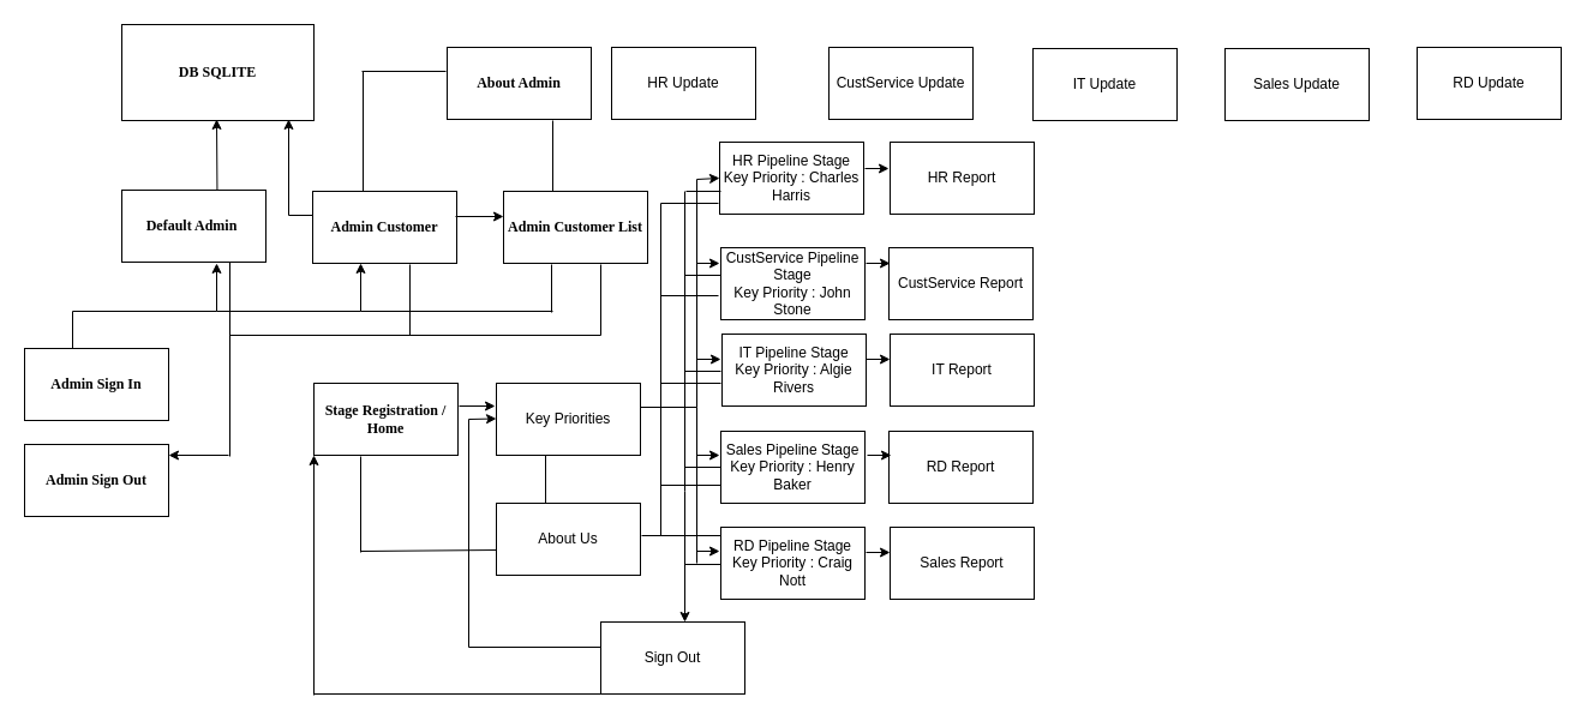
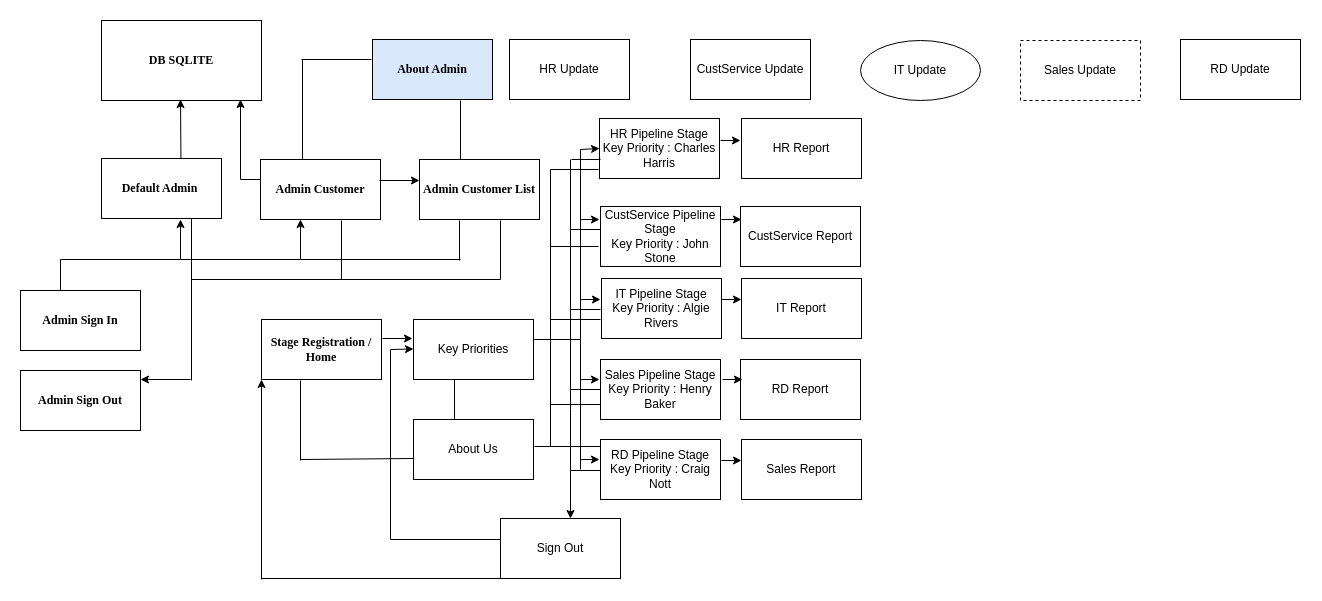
  <mxCell id="0" />
  <mxCell id="1" parent="0" />
  <mxCell id="2" value="DB SQLITE" style="rounded=0;whiteSpace=wrap;html=1;fontFamily=Times New Roman;fontStyle=1" vertex="1" parent="1"><mxGeometry x="101" y="20" width="160" height="80" as="geometry" /></mxCell>
  <mxCell id="3" value="Default Admin&amp;nbsp;" style="rounded=0;whiteSpace=wrap;html=1;fontFamily=Times New Roman;fontStyle=1" vertex="1" parent="1"><mxGeometry x="101" y="158" width="120" height="60" as="geometry" /></mxCell>
  <mxCell id="4" value="Admin Customer" style="rounded=0;whiteSpace=wrap;html=1;fontFamily=Times New Roman;fontStyle=1" vertex="1" parent="1"><mxGeometry x="260" y="159" width="120" height="60" as="geometry" /></mxCell>
- <mxCell id="5" value="About Admin" style="rounded=0;whiteSpace=wrap;html=1;fontFamily=Times New Roman;fontStyle=1" vertex="1" parent="1"><mxGeometry x="372" y="39" width="120" height="60" as="geometry" /></mxCell>
+ <mxCell id="5" value="About Admin" style="rounded=0;whiteSpace=wrap;html=1;fontFamily=Times New Roman;fontStyle=1;fillColor=#dae8fc;" vertex="1" parent="1"><mxGeometry x="372" y="39" width="120" height="60" as="geometry" /></mxCell>
  <mxCell id="6" value="Admin Customer List" style="rounded=0;whiteSpace=wrap;html=1;fontFamily=Times New Roman;fontStyle=1" vertex="1" parent="1"><mxGeometry x="419" y="159" width="120" height="60" as="geometry" /></mxCell>
  <mxCell id="7" value="" style="endArrow=none;html=1;rounded=0;fontFamily=Times New Roman;fontStyle=1" edge="1" parent="1"><mxGeometry width="50" height="50" relative="1" as="geometry"><mxPoint x="302" y="159" as="sourcePoint" /><mxPoint x="302" y="59" as="targetPoint" /></mxGeometry></mxCell>
  <mxCell id="8" value="" style="endArrow=none;html=1;rounded=0;fontFamily=Times New Roman;fontStyle=1" edge="1" parent="1"><mxGeometry width="50" height="50" relative="1" as="geometry"><mxPoint x="301" y="59" as="sourcePoint" /><mxPoint x="371" y="59" as="targetPoint" /></mxGeometry></mxCell>
  <mxCell id="9" value="" style="endArrow=none;html=1;rounded=0;exitX=0;exitY=0;exitDx=0;exitDy=0;fontFamily=Times New Roman;fontStyle=1" edge="1" parent="1"><mxGeometry width="50" height="50" relative="1" as="geometry"><mxPoint x="460" y="159" as="sourcePoint" /><mxPoint x="460" y="100" as="targetPoint" /></mxGeometry></mxCell>
  <mxCell id="10" value="" style="endArrow=classic;html=1;rounded=0;fontFamily=Times New Roman;fontStyle=1" edge="1" parent="1"><mxGeometry width="50" height="50" relative="1" as="geometry"><mxPoint x="379" y="180" as="sourcePoint" /><mxPoint x="419" y="180" as="targetPoint" /></mxGeometry></mxCell>
  <mxCell id="11" value="" style="endArrow=classic;html=1;rounded=0;exitX=0.662;exitY=-0.007;exitDx=0;exitDy=0;exitPerimeter=0;fontFamily=Times New Roman;fontStyle=1" edge="1" parent="1" source="3"><mxGeometry width="50" height="50" relative="1" as="geometry"><mxPoint x="130" y="149" as="sourcePoint" /><mxPoint x="180" y="99" as="targetPoint" /></mxGeometry></mxCell>
  <mxCell id="12" value="" style="endArrow=none;html=1;rounded=0;fontFamily=Times New Roman;fontStyle=1" edge="1" parent="1"><mxGeometry width="50" height="50" relative="1" as="geometry"><mxPoint x="240" y="179" as="sourcePoint" /><mxPoint x="260" y="179" as="targetPoint" /></mxGeometry></mxCell>
  <mxCell id="13" value="" style="endArrow=classic;html=1;rounded=0;fontFamily=Times New Roman;fontStyle=1" edge="1" parent="1"><mxGeometry width="50" height="50" relative="1" as="geometry"><mxPoint x="240" y="179" as="sourcePoint" /><mxPoint x="240" y="99" as="targetPoint" /></mxGeometry></mxCell>
  <mxCell id="14" value="Admin Sign In" style="rounded=0;whiteSpace=wrap;html=1;fontFamily=Times New Roman;fontStyle=1" vertex="1" parent="1"><mxGeometry x="20" y="290" width="120" height="60" as="geometry" /></mxCell>
  <mxCell id="15" value="Admin Sign Out" style="rounded=0;whiteSpace=wrap;html=1;fontFamily=Times New Roman;fontStyle=1" vertex="1" parent="1"><mxGeometry x="20" y="370" width="120" height="60" as="geometry" /></mxCell>
  <mxCell id="16" value="" style="endArrow=none;html=1;rounded=0;fontFamily=Times New Roman;fontStyle=1" edge="1" parent="1"><mxGeometry width="50" height="50" relative="1" as="geometry"><mxPoint x="60" y="290" as="sourcePoint" /><mxPoint x="60" y="259" as="targetPoint" /></mxGeometry></mxCell>
  <mxCell id="17" value="" style="endArrow=none;html=1;rounded=0;fontFamily=Times New Roman;fontStyle=1" edge="1" parent="1"><mxGeometry width="50" height="50" relative="1" as="geometry"><mxPoint x="60" y="259" as="sourcePoint" /><mxPoint x="180" y="259" as="targetPoint" /></mxGeometry></mxCell>
  <mxCell id="18" value="" style="endArrow=classic;html=1;rounded=0;fontFamily=Times New Roman;fontStyle=1" edge="1" parent="1"><mxGeometry width="50" height="50" relative="1" as="geometry"><mxPoint x="180" y="259" as="sourcePoint" /><mxPoint x="180" y="219" as="targetPoint" /></mxGeometry></mxCell>
  <mxCell id="19" value="" style="endArrow=none;html=1;rounded=0;fontFamily=Times New Roman;fontStyle=1" edge="1" parent="1"><mxGeometry width="50" height="50" relative="1" as="geometry"><mxPoint x="180" y="259" as="sourcePoint" /><mxPoint x="300" y="259" as="targetPoint" /></mxGeometry></mxCell>
  <mxCell id="20" value="" style="endArrow=none;html=1;rounded=0;fontFamily=Times New Roman;fontStyle=1" edge="1" parent="1"><mxGeometry width="50" height="50" relative="1" as="geometry"><mxPoint x="300" y="259" as="sourcePoint" /><mxPoint x="460" y="259" as="targetPoint" /></mxGeometry></mxCell>
  <mxCell id="21" value="" style="endArrow=none;html=1;rounded=0;fontFamily=Times New Roman;fontStyle=1" edge="1" parent="1"><mxGeometry width="50" height="50" relative="1" as="geometry"><mxPoint x="459" y="260" as="sourcePoint" /><mxPoint x="459" y="220" as="targetPoint" /></mxGeometry></mxCell>
  <mxCell id="22" value="" style="endArrow=none;html=1;rounded=0;entryX=0.75;entryY=1;entryDx=0;entryDy=0;fontFamily=Times New Roman;fontStyle=1" edge="1" parent="1" target="3"><mxGeometry width="50" height="50" relative="1" as="geometry"><mxPoint x="191" y="380" as="sourcePoint" /><mxPoint x="198" y="290" as="targetPoint" /></mxGeometry></mxCell>
  <mxCell id="23" value="" style="endArrow=classic;html=1;rounded=0;fontFamily=Times New Roman;fontStyle=1" edge="1" parent="1"><mxGeometry width="50" height="50" relative="1" as="geometry"><mxPoint x="190" y="379" as="sourcePoint" /><mxPoint x="140" y="379" as="targetPoint" /></mxGeometry></mxCell>
  <mxCell id="24" value="" style="endArrow=classic;html=1;rounded=0;fontFamily=Times New Roman;fontStyle=1" edge="1" parent="1"><mxGeometry width="50" height="50" relative="1" as="geometry"><mxPoint x="300" y="259" as="sourcePoint" /><mxPoint x="300" y="219" as="targetPoint" /></mxGeometry></mxCell>
  <mxCell id="25" value="" style="endArrow=none;html=1;rounded=0;fontFamily=Times New Roman;fontStyle=1" edge="1" parent="1"><mxGeometry width="50" height="50" relative="1" as="geometry"><mxPoint x="341" y="279" as="sourcePoint" /><mxPoint x="341" y="220" as="targetPoint" /></mxGeometry></mxCell>
  <mxCell id="26" value="" style="endArrow=none;html=1;rounded=0;fontFamily=Times New Roman;fontStyle=1" edge="1" parent="1"><mxGeometry width="50" height="50" relative="1" as="geometry"><mxPoint x="191" y="279" as="sourcePoint" /><mxPoint x="341" y="279" as="targetPoint" /></mxGeometry></mxCell>
  <mxCell id="27" value="" style="endArrow=none;html=1;rounded=0;fontFamily=Times New Roman;fontStyle=1" edge="1" parent="1"><mxGeometry width="50" height="50" relative="1" as="geometry"><mxPoint x="500" y="279" as="sourcePoint" /><mxPoint x="500" y="220" as="targetPoint" /></mxGeometry></mxCell>
  <mxCell id="28" value="" style="endArrow=none;html=1;rounded=0;fontFamily=Times New Roman;fontStyle=1" edge="1" parent="1"><mxGeometry width="50" height="50" relative="1" as="geometry"><mxPoint x="340" y="279" as="sourcePoint" /><mxPoint x="500" y="279" as="targetPoint" /></mxGeometry></mxCell>
  <mxCell id="29" value="Stage Registration / Home" style="rounded=0;whiteSpace=wrap;html=1;fontFamily=Times New Roman;fontStyle=1" vertex="1" parent="1"><mxGeometry x="261" y="319" width="120" height="60" as="geometry" /></mxCell>
  <mxCell id="30" value="Sign Out" style="rounded=0;whiteSpace=wrap;html=1;" vertex="1" parent="1"><mxGeometry x="500" y="518" width="120" height="60" as="geometry" /></mxCell>
  <mxCell id="31" value="" style="endArrow=none;html=1;rounded=0;entryX=0;entryY=1;entryDx=0;entryDy=0;" edge="1" parent="1"><mxGeometry width="50" height="50" relative="1" as="geometry"><mxPoint x="261" y="578" as="sourcePoint" /><mxPoint x="501" y="578" as="targetPoint" /></mxGeometry></mxCell>
  <mxCell id="32" value="" style="endArrow=classic;html=1;rounded=0;" edge="1" parent="1"><mxGeometry width="50" height="50" relative="1" as="geometry"><mxPoint x="261" y="579" as="sourcePoint" /><mxPoint x="261" y="379" as="targetPoint" /></mxGeometry></mxCell>
  <mxCell id="33" value="Key Priorities" style="rounded=0;whiteSpace=wrap;html=1;" vertex="1" parent="1"><mxGeometry x="413" y="319" width="120" height="60" as="geometry" /></mxCell>
  <mxCell id="34" value="About Us" style="rounded=0;whiteSpace=wrap;html=1;" vertex="1" parent="1"><mxGeometry x="413" y="419" width="120" height="60" as="geometry" /></mxCell>
  <mxCell id="35" value="" style="endArrow=none;html=1;rounded=0;exitX=0.342;exitY=0;exitDx=0;exitDy=0;exitPerimeter=0;" edge="1" parent="1" source="34"><mxGeometry width="50" height="50" relative="1" as="geometry"><mxPoint x="404" y="429" as="sourcePoint" /><mxPoint x="454" y="379" as="targetPoint" /></mxGeometry></mxCell>
  <mxCell id="36" value="" style="endArrow=classic;html=1;rounded=0;" edge="1" parent="1"><mxGeometry width="50" height="50" relative="1" as="geometry"><mxPoint x="382" y="338" as="sourcePoint" /><mxPoint x="412" y="338" as="targetPoint" /></mxGeometry></mxCell>
  <mxCell id="37" value="" style="endArrow=none;html=1;rounded=0;" edge="1" parent="1"><mxGeometry width="50" height="50" relative="1" as="geometry"><mxPoint x="300" y="459" as="sourcePoint" /><mxPoint x="413" y="458" as="targetPoint" /></mxGeometry></mxCell>
  <mxCell id="38" value="" style="endArrow=none;html=1;rounded=0;" edge="1" parent="1"><mxGeometry width="50" height="50" relative="1" as="geometry"><mxPoint x="300" y="460" as="sourcePoint" /><mxPoint x="300" y="380" as="targetPoint" /></mxGeometry></mxCell>
  <mxCell id="39" value="" style="endArrow=none;html=1;rounded=0;" edge="1" parent="1"><mxGeometry width="50" height="50" relative="1" as="geometry"><mxPoint x="390" y="539" as="sourcePoint" /><mxPoint x="500" y="539" as="targetPoint" /></mxGeometry></mxCell>
  <mxCell id="40" value="" style="endArrow=none;html=1;rounded=0;" edge="1" parent="1"><mxGeometry width="50" height="50" relative="1" as="geometry"><mxPoint x="390" y="539" as="sourcePoint" /><mxPoint x="390" y="349" as="targetPoint" /></mxGeometry></mxCell>
  <mxCell id="41" value="" style="endArrow=classic;html=1;rounded=0;" edge="1" parent="1"><mxGeometry width="50" height="50" relative="1" as="geometry"><mxPoint x="390" y="349" as="sourcePoint" /><mxPoint x="413" y="348.5" as="targetPoint" /></mxGeometry></mxCell>
  <mxCell id="42" value="CustService Pipeline Stage&lt;div&gt;Key Priority : John Stone&lt;/div&gt;" style="rounded=0;whiteSpace=wrap;html=1;" vertex="1" parent="1"><mxGeometry x="600" y="206" width="120" height="60" as="geometry" /></mxCell>
  <mxCell id="43" value="HR Pipeline Stage&lt;div&gt;Key Priority : Charles Harris&lt;/div&gt;" style="rounded=0;whiteSpace=wrap;html=1;" vertex="1" parent="1"><mxGeometry x="599" y="118" width="120" height="60" as="geometry" /></mxCell>
  <mxCell id="44" value="IT Pipeline Stage&lt;div&gt;Key Priority : Algie Rivers&lt;/div&gt;" style="rounded=0;whiteSpace=wrap;html=1;" vertex="1" parent="1"><mxGeometry x="601" y="278" width="120" height="60" as="geometry" /></mxCell>
  <mxCell id="45" value="Sales Pipeline Stage&lt;div&gt;Key Priority : Henry Baker&lt;/div&gt;" style="rounded=0;whiteSpace=wrap;html=1;" vertex="1" parent="1"><mxGeometry x="600" y="359" width="120" height="60" as="geometry" /></mxCell>
  <mxCell id="46" value="RD Pipeline Stage&lt;div&gt;Key Priority : Craig Nott&lt;/div&gt;" style="rounded=0;whiteSpace=wrap;html=1;" vertex="1" parent="1"><mxGeometry x="600" y="439" width="120" height="60" as="geometry" /></mxCell>
  <mxCell id="47" value="" style="endArrow=classic;html=1;rounded=0;" edge="1" parent="1"><mxGeometry width="50" height="50" relative="1" as="geometry"><mxPoint x="570" y="409" as="sourcePoint" /><mxPoint x="570" y="518" as="targetPoint" /></mxGeometry></mxCell>
  <mxCell id="48" value="" style="endArrow=none;html=1;rounded=0;" edge="1" parent="1"><mxGeometry width="50" height="50" relative="1" as="geometry"><mxPoint x="533" y="339" as="sourcePoint" /><mxPoint x="580" y="339" as="targetPoint" /></mxGeometry></mxCell>
  <mxCell id="49" value="" style="endArrow=none;html=1;rounded=0;" edge="1" parent="1"><mxGeometry width="50" height="50" relative="1" as="geometry"><mxPoint x="580" y="339" as="sourcePoint" /><mxPoint x="580" y="149" as="targetPoint" /></mxGeometry></mxCell>
  <mxCell id="50" value="" style="endArrow=classic;html=1;rounded=0;entryX=0;entryY=0.5;entryDx=0;entryDy=0;" edge="1" parent="1" target="43"><mxGeometry width="50" height="50" relative="1" as="geometry"><mxPoint x="580" y="149" as="sourcePoint" /><mxPoint x="630" y="99" as="targetPoint" /></mxGeometry></mxCell>
  <mxCell id="51" value="" style="endArrow=classic;html=1;rounded=0;" edge="1" parent="1"><mxGeometry width="50" height="50" relative="1" as="geometry"><mxPoint x="580" y="219" as="sourcePoint" /><mxPoint x="599" y="219" as="targetPoint" /></mxGeometry></mxCell>
  <mxCell id="52" value="" style="endArrow=classic;html=1;rounded=0;" edge="1" parent="1"><mxGeometry width="50" height="50" relative="1" as="geometry"><mxPoint x="580" y="299" as="sourcePoint" /><mxPoint x="600" y="299" as="targetPoint" /></mxGeometry></mxCell>
  <mxCell id="53" value="" style="endArrow=none;html=1;rounded=0;" edge="1" parent="1"><mxGeometry width="50" height="50" relative="1" as="geometry"><mxPoint x="580" y="469" as="sourcePoint" /><mxPoint x="580" y="339" as="targetPoint" /></mxGeometry></mxCell>
  <mxCell id="54" value="" style="endArrow=classic;html=1;rounded=0;" edge="1" parent="1"><mxGeometry width="50" height="50" relative="1" as="geometry"><mxPoint x="580" y="379" as="sourcePoint" /><mxPoint x="599" y="379" as="targetPoint" /></mxGeometry></mxCell>
  <mxCell id="55" value="" style="endArrow=classic;html=1;rounded=0;" edge="1" parent="1"><mxGeometry width="50" height="50" relative="1" as="geometry"><mxPoint x="580" y="459" as="sourcePoint" /><mxPoint x="599" y="459" as="targetPoint" /></mxGeometry></mxCell>
  <mxCell id="56" value="" style="endArrow=none;html=1;rounded=0;" edge="1" parent="1"><mxGeometry width="50" height="50" relative="1" as="geometry"><mxPoint x="570" y="470" as="sourcePoint" /><mxPoint x="600" y="470" as="targetPoint" /></mxGeometry></mxCell>
  <mxCell id="57" value="" style="endArrow=none;html=1;rounded=0;" edge="1" parent="1"><mxGeometry width="50" height="50" relative="1" as="geometry"><mxPoint x="570" y="409" as="sourcePoint" /><mxPoint x="570" y="159" as="targetPoint" /></mxGeometry></mxCell>
  <mxCell id="58" value="" style="endArrow=none;html=1;rounded=0;" edge="1" parent="1"><mxGeometry width="50" height="50" relative="1" as="geometry"><mxPoint x="570" y="389" as="sourcePoint" /><mxPoint x="600" y="389" as="targetPoint" /></mxGeometry></mxCell>
  <mxCell id="59" value="" style="endArrow=none;html=1;rounded=0;" edge="1" parent="1"><mxGeometry width="50" height="50" relative="1" as="geometry"><mxPoint x="570" y="309" as="sourcePoint" /><mxPoint x="600" y="309" as="targetPoint" /></mxGeometry></mxCell>
  <mxCell id="60" value="" style="endArrow=none;html=1;rounded=0;" edge="1" parent="1"><mxGeometry width="50" height="50" relative="1" as="geometry"><mxPoint x="570" y="229" as="sourcePoint" /><mxPoint x="600" y="229" as="targetPoint" /></mxGeometry></mxCell>
  <mxCell id="61" value="" style="endArrow=none;html=1;rounded=0;entryX=0;entryY=0.75;entryDx=0;entryDy=0;" edge="1" parent="1"><mxGeometry width="50" height="50" relative="1" as="geometry"><mxPoint x="571" y="159" as="sourcePoint" /><mxPoint x="600" y="159" as="targetPoint" /></mxGeometry></mxCell>
  <mxCell id="62" value="" style="endArrow=none;html=1;rounded=0;entryX=0;entryY=0;entryDx=0;entryDy=0;" edge="1" parent="1"><mxGeometry width="50" height="50" relative="1" as="geometry"><mxPoint x="534" y="446" as="sourcePoint" /><mxPoint x="600" y="446" as="targetPoint" /></mxGeometry></mxCell>
  <mxCell id="63" value="" style="endArrow=none;html=1;rounded=0;" edge="1" parent="1"><mxGeometry width="50" height="50" relative="1" as="geometry"><mxPoint x="550" y="446" as="sourcePoint" /><mxPoint x="550" y="169" as="targetPoint" /></mxGeometry></mxCell>
  <mxCell id="64" value="" style="endArrow=none;html=1;rounded=0;" edge="1" parent="1"><mxGeometry width="50" height="50" relative="1" as="geometry"><mxPoint x="550" y="169" as="sourcePoint" /><mxPoint x="598" y="169" as="targetPoint" /></mxGeometry></mxCell>
  <mxCell id="65" value="" style="endArrow=none;html=1;rounded=0;" edge="1" parent="1"><mxGeometry width="50" height="50" relative="1" as="geometry"><mxPoint x="550" y="246" as="sourcePoint" /><mxPoint x="598" y="246" as="targetPoint" /></mxGeometry></mxCell>
  <mxCell id="66" value="" style="endArrow=none;html=1;rounded=0;" edge="1" parent="1"><mxGeometry width="50" height="50" relative="1" as="geometry"><mxPoint x="550" y="319" as="sourcePoint" /><mxPoint x="600" y="319" as="targetPoint" /></mxGeometry></mxCell>
  <mxCell id="67" value="" style="endArrow=none;html=1;rounded=0;" edge="1" parent="1"><mxGeometry width="50" height="50" relative="1" as="geometry"><mxPoint x="550" y="404" as="sourcePoint" /><mxPoint x="600" y="404" as="targetPoint" /></mxGeometry></mxCell>
  <mxCell id="68" value="HR Report" style="rounded=0;whiteSpace=wrap;html=1;" vertex="1" parent="1"><mxGeometry x="741" y="118" width="120" height="60" as="geometry" /></mxCell>
  <mxCell id="69" value="CustService Report" style="rounded=0;whiteSpace=wrap;html=1;" vertex="1" parent="1"><mxGeometry x="740" y="206" width="120" height="60" as="geometry" /></mxCell>
  <mxCell id="70" value="IT Report" style="rounded=0;whiteSpace=wrap;html=1;" vertex="1" parent="1"><mxGeometry x="741" y="278" width="120" height="60" as="geometry" /></mxCell>
  <mxCell id="71" value="RD Report" style="rounded=0;whiteSpace=wrap;html=1;" vertex="1" parent="1"><mxGeometry x="740" y="359" width="120" height="60" as="geometry" /></mxCell>
  <mxCell id="72" value="Sales Report" style="rounded=0;whiteSpace=wrap;html=1;" vertex="1" parent="1"><mxGeometry x="741" y="439" width="120" height="60" as="geometry" /></mxCell>
  <mxCell id="73" value="" style="endArrow=classic;html=1;rounded=0;" edge="1" parent="1"><mxGeometry width="50" height="50" relative="1" as="geometry"><mxPoint x="720" y="140" as="sourcePoint" /><mxPoint x="740" y="140" as="targetPoint" /></mxGeometry></mxCell>
  <mxCell id="74" value="" style="endArrow=classic;html=1;rounded=0;" edge="1" parent="1"><mxGeometry width="50" height="50" relative="1" as="geometry"><mxPoint x="721" y="219" as="sourcePoint" /><mxPoint x="741" y="219" as="targetPoint" /></mxGeometry></mxCell>
  <mxCell id="75" value="" style="endArrow=classic;html=1;rounded=0;" edge="1" parent="1"><mxGeometry width="50" height="50" relative="1" as="geometry"><mxPoint x="721" y="299" as="sourcePoint" /><mxPoint x="741" y="299" as="targetPoint" /></mxGeometry></mxCell>
  <mxCell id="76" value="" style="endArrow=classic;html=1;rounded=0;" edge="1" parent="1"><mxGeometry width="50" height="50" relative="1" as="geometry"><mxPoint x="722" y="379" as="sourcePoint" /><mxPoint x="742" y="379" as="targetPoint" /></mxGeometry></mxCell>
  <mxCell id="77" value="" style="endArrow=classic;html=1;rounded=0;" edge="1" parent="1"><mxGeometry width="50" height="50" relative="1" as="geometry"><mxPoint x="721" y="460" as="sourcePoint" /><mxPoint x="741" y="460" as="targetPoint" /></mxGeometry></mxCell>
  <mxCell id="78" value="HR Update" style="rounded=0;whiteSpace=wrap;html=1;" vertex="1" parent="1"><mxGeometry x="509" y="39" width="120" height="60" as="geometry" /></mxCell>
  <mxCell id="79" value="CustService Update" style="rounded=0;whiteSpace=wrap;html=1;" vertex="1" parent="1"><mxGeometry x="690" y="39" width="120" height="60" as="geometry" /></mxCell>
- <mxCell id="80" value="IT Update" style="rounded=0;whiteSpace=wrap;html=1;" vertex="1" parent="1"><mxGeometry x="860" y="40" width="120" height="60" as="geometry" /></mxCell>
- <mxCell id="81" value="Sales Update" style="rounded=0;whiteSpace=wrap;html=1;" vertex="1" parent="1"><mxGeometry x="1020" y="40" width="120" height="60" as="geometry" /></mxCell>
+ <mxCell id="80" value="IT Update" style="ellipse;whiteSpace=wrap;html=1;" vertex="1" parent="1"><mxGeometry x="860" y="40" width="120" height="60" as="geometry" /></mxCell>
+ <mxCell id="81" value="Sales Update" style="rounded=0;whiteSpace=wrap;html=1;dashed=1;" vertex="1" parent="1"><mxGeometry x="1020" y="40" width="120" height="60" as="geometry" /></mxCell>
  <mxCell id="82" value="RD Update" style="rounded=0;whiteSpace=wrap;html=1;" vertex="1" parent="1"><mxGeometry x="1180" y="39" width="120" height="60" as="geometry" /></mxCell>
